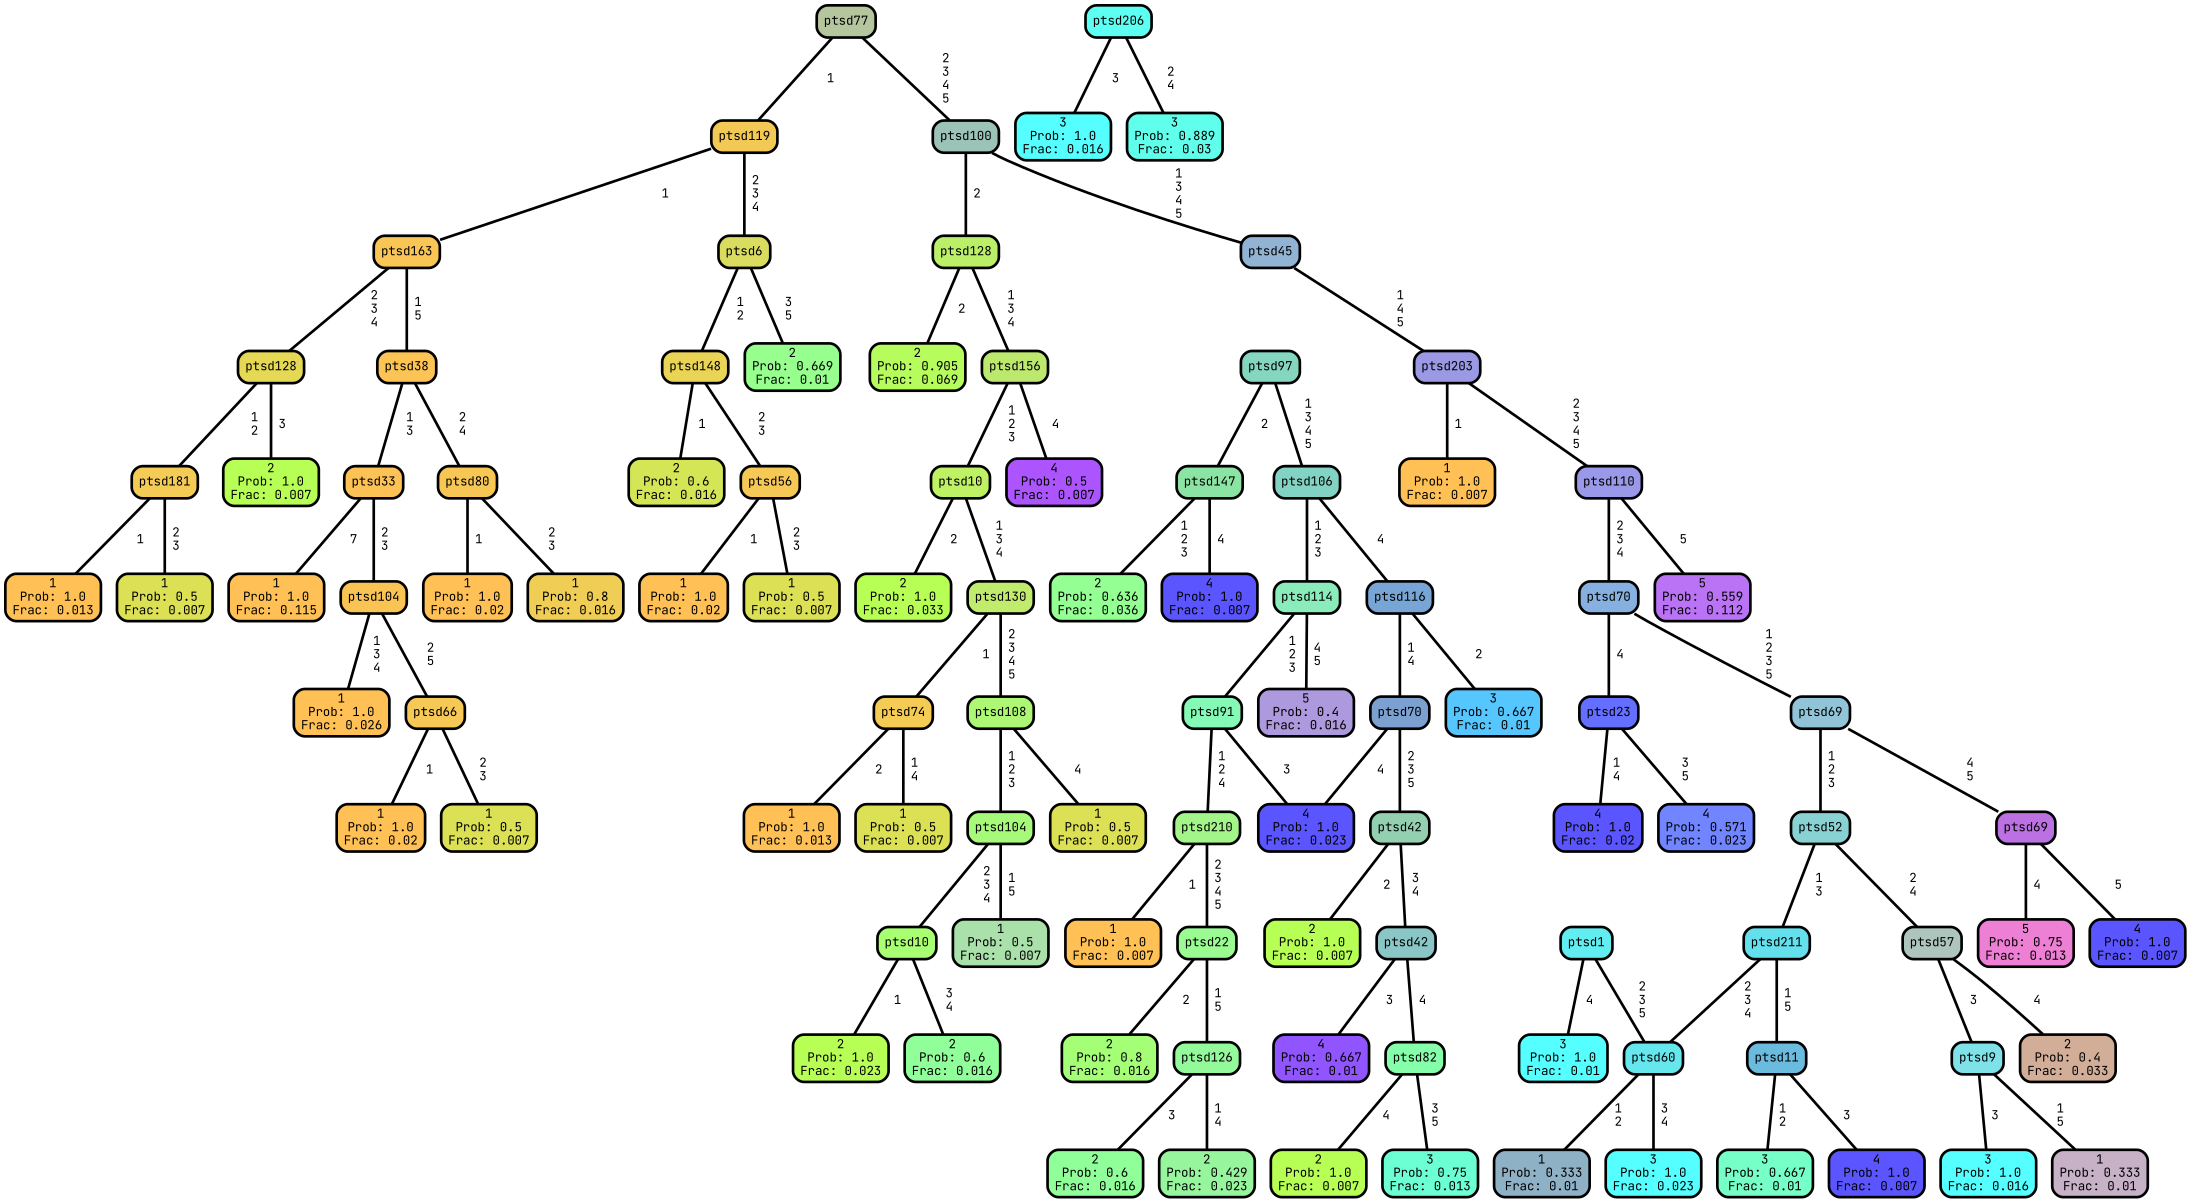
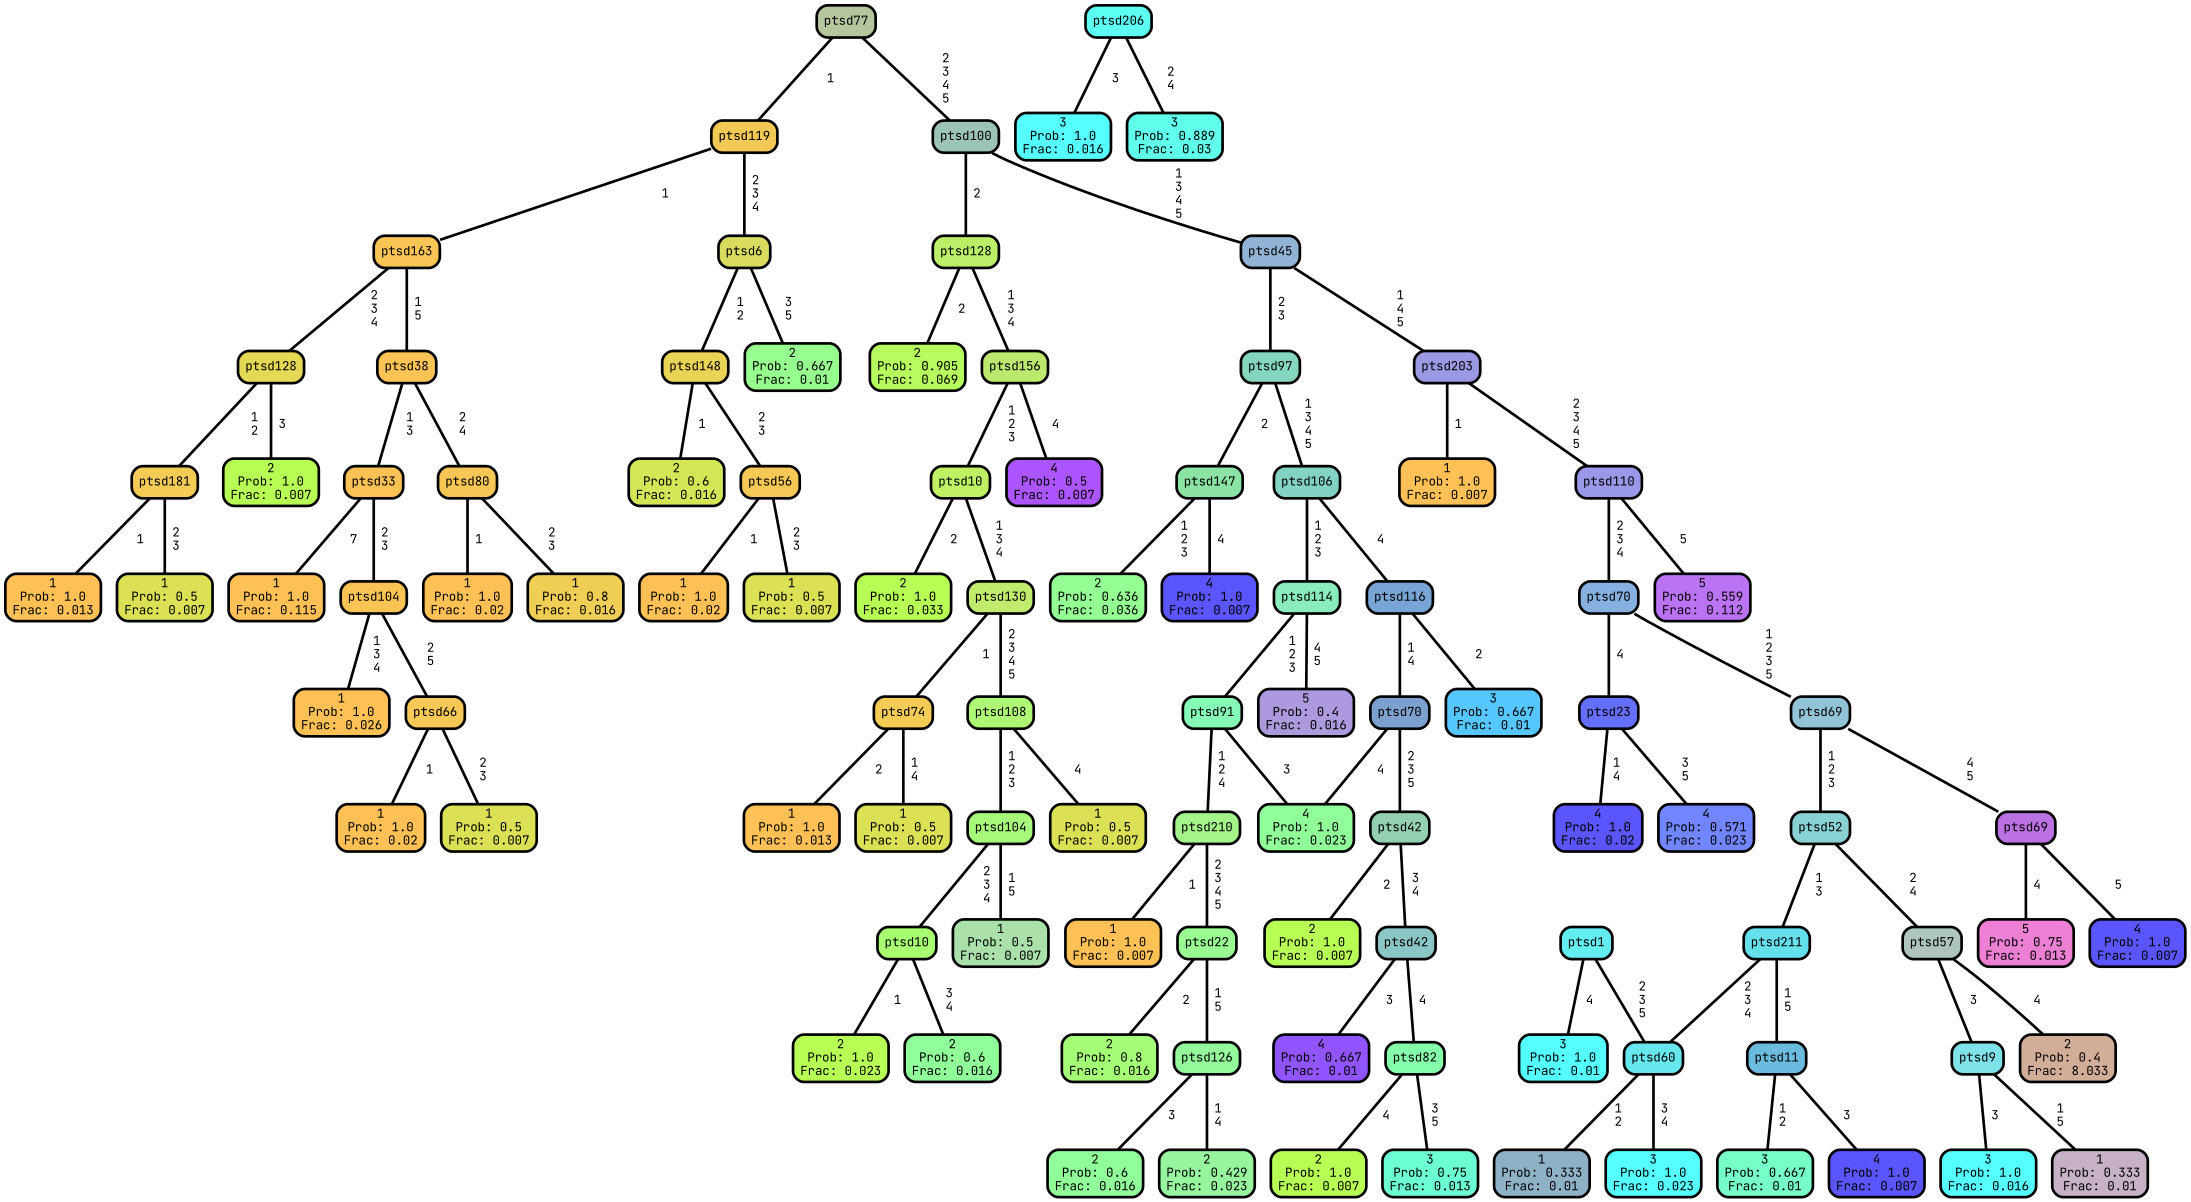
  graph {
    fontname="JetBrains Mono"
    ranksep="0 equally"
    splines=straight
    node [color=black fillcolor="#ffc155" fontcolor=black fontname="JetBrains Mono" penwidth=3 shape=box style="filled, rounded"]
    edge [color=black fontname="JetBrains Mono" penwidth=3]
    n1 [label="1\nProb: 1.0\nFrac: 0.013"]
    n2 [fillcolor="#f3cb55" label=ptsd181]
    n3 [fillcolor="#dbe055" label="1\nProb: 0.5\nFrac: 0.007"]
    n4 [fillcolor="#e4d855" label=ptsd128]
    n5 [fillcolor="#b8ff55" label="2\nProb: 1.0\nFrac: 0.007"]
    n6 [fillcolor="#f9c555" label=ptsd163]
    n7 [fillcolor="#fcc355" label=ptsd38]
    n8 [fillcolor="#fdc255" label=ptsd33]
    n9 [fillcolor="#f8c655" label=ptsd80]
    n10 [label="1\nProb: 1.0\nFrac: 0.115"]
    n11 [fillcolor="#fac455" label=ptsd104]
    n12 [label="1\nProb: 1.0\nFrac: 0.026"]
    n13 [fillcolor="#f6c855" label=ptsd66]
    n14 [label="1\nProb: 1.0\nFrac: 0.02"]
    n15 [fillcolor="#dbe055" label="1\nProb: 0.5\nFrac: 0.007"]
    n16 [label="1\nProb: 1.0\nFrac: 0.02"]
    n17 [fillcolor="#f0cd55" label="1\nProb: 0.8\nFrac: 0.016"]
    n18 [fillcolor="#f3c956" label=ptsd119]
    n19 [fillcolor="#d9dc5f" label=ptsd6]
    n20 [fillcolor="#e9d455" label=ptsd148]
-   n21 [fillcolor="#97ff8d" label="2\nProb: 0.669\nFrac: 0.01"]
+   n21 [fillcolor="#97ff8d" label="2\nProb: 0.667\nFrac: 0.01"]
    n22 [fillcolor="#d4e655" label="2\nProb: 0.6\nFrac: 0.016"]
    n23 [fillcolor="#f6c855" label=ptsd56]
    n24 [label="1\nProb: 1.0\nFrac: 0.02"]
    n25 [fillcolor="#dbe055" label="1\nProb: 0.5\nFrac: 0.007"]
    n26 [fillcolor="#b5c59d" label=ptsd77]
    n27 [fillcolor="#9cc3b8" label=ptsd100]
    n28 [fillcolor="#baef67" label=ptsd128]
    n29 [fillcolor="#92b4d4" label=ptsd45]
    n30 [fillcolor="#b6fc5d" label="2\nProb: 0.905\nFrac: 0.069"]
    n31 [fillcolor="#bde86e" label=ptsd156]
    n32 [fillcolor="#bef164" label=ptsd10]
    n33 [fillcolor="#ac55ff" label="4\nProb: 0.5\nFrac: 0.007"]
    n34 [fillcolor="#b8ff55" label="2\nProb: 1.0\nFrac: 0.033"]
    n35 [fillcolor="#c1eb6c" label=ptsd130]
    n36 [fillcolor="#f3cb55" label=ptsd74]
    n37 [fillcolor="#aef774" label=ptsd108]
    n38 [label="1\nProb: 1.0\nFrac: 0.013"]
    n39 [fillcolor="#dbe055" label="1\nProb: 0.5\nFrac: 0.007"]
    n40 [fillcolor="#a7fa79" label=ptsd104]
    n41 [fillcolor="#dbe055" label="1\nProb: 0.5\nFrac: 0.007"]
    n42 [fillcolor="#b8ff55" label="2\nProb: 1.0\nFrac: 0.023"]
    n43 [fillcolor="#a7ff71" label=ptsd10]
    n44 [fillcolor="#90ff99" label="2\nProb: 0.6\nFrac: 0.016"]
    n45 [fillcolor="#aae0aa" label="1\nProb: 0.5\nFrac: 0.007"]
    n46 [fillcolor="#85d6bf" label=ptsd97]
    n47 [fillcolor="#9c99e4" label=ptsd203]
    n48 [fillcolor="#94ff92" label="2\nProb: 0.636\nFrac: 0.036"]
    n49 [fillcolor="#8be4a3" label=ptsd147]
    n50 [fillcolor="#5a55ff" label="4\nProb: 1.0\nFrac: 0.007"]
    n51 [fillcolor="#83d3c5" label=ptsd106]
    n52 [fillcolor="#8aecbb" label=ptsd114]
    n53 [fillcolor="#77a5d6" label=ptsd116]
    n54 [fillcolor="#55ffff" label="3\nProb: 1.0\nFrac: 0.016"]
    n55 [fillcolor="#5cfff2" label=ptsd206]
    n56 [fillcolor="#60ffec" label="3\nProb: 0.889\nFrac: 0.03"]
    n57 [fillcolor="#85f9b6" label=ptsd91]
    n58 [fillcolor="#a3f58a" label=ptsd210]
-   n59 [fillcolor="#5a55ff" label="4\nProb: 1.0\nFrac: 0.023"]
+   n59 [fillcolor="#90ff99" label="4\nProb: 1.0\nFrac: 0.023"]
    n60 [label="1\nProb: 1.0\nFrac: 0.007"]
    n61 [fillcolor="#99fb91" label=ptsd22]
    n62 [fillcolor="#a4ff77" label="2\nProb: 0.8\nFrac: 0.016"]
    n63 [fillcolor="#94f99b" label=ptsd126]
    n64 [fillcolor="#90ff99" label="2\nProb: 0.6\nFrac: 0.016"]
    n65 [fillcolor="#97f69d" label="2\nProb: 0.429\nFrac: 0.023"]
    n66 [fillcolor="#ad99dd" label="5\nProb: 0.4\nFrac: 0.016"]
    n67 [fillcolor="#56c6ff" label="3\nProb: 0.667\nFrac: 0.01"]
    n68 [fillcolor="#7ca0cf" label=ptsd70]
    n69 [fillcolor="#92d0b1" label=ptsd42]
    n70 [fillcolor="#b8ff55" label="2\nProb: 1.0\nFrac: 0.007"]
    n71 [fillcolor="#8ac6c6" label=ptsd42]
    n72 [fillcolor="#9155ff" label="4\nProb: 0.667\nFrac: 0.01"]
    n73 [fillcolor="#86ffaa" label=ptsd82]
    n74 [fillcolor="#b8ff55" label="2\nProb: 1.0\nFrac: 0.007"]
    n75 [fillcolor="#6dffd4" label="3\nProb: 0.75\nFrac: 0.013"]
    n76 [label="1\nProb: 1.0\nFrac: 0.007"]
    n77 [fillcolor="#9a98e8" label=ptsd110]
    n78 [fillcolor="#86b0e0" label=ptsd70]
    n79 [fillcolor="#bb73f5" label="5\nProb: 0.559\nFrac: 0.112"]
    n80 [fillcolor="#5a55ff" label="4\nProb: 1.0\nFrac: 0.02"]
    n81 [fillcolor="#656fff" label=ptsd23]
    n82 [fillcolor="#7085ff" label="4\nProb: 0.571\nFrac: 0.023"]
    n83 [fillcolor="#90c4d6" label=ptsd69]
    n84 [fillcolor="#89d2d4" label=ptsd52]
    n85 [fillcolor="#bc71e2" label=ptsd69]
    n86 [fillcolor="#55ffff" label="3\nProb: 1.0\nFrac: 0.01"]
    n87 [fillcolor="#62edf1" label=ptsd1]
    n88 [fillcolor="#66e7ee" label=ptsd60]
    n89 [fillcolor="#8fb1c6" label="1\nProb: 0.333\nFrac: 0.01"]
    n90 [fillcolor="#55ffff" label="3\nProb: 1.0\nFrac: 0.023"]
    n91 [fillcolor="#64dfec" label=ptsd211]
    n92 [fillcolor="#6abbdd" label=ptsd11]
    n93 [fillcolor="#76ffc6" label="3\nProb: 0.667\nFrac: 0.01"]
    n94 [fillcolor="#5a55ff" label="4\nProb: 1.0\nFrac: 0.007"]
    n95 [fillcolor="#adc5bc" label=ptsd57]
    n96 [fillcolor="#7fe2e9" label=ptsd9]
-   n97 [fillcolor="#d2ae99" label="2\nProb: 0.4\nFrac: 0.033"]
+   n97 [fillcolor="#d2ae99" label="2\nProb: 0.4\nFrac: 8.033"]
    n98 [fillcolor="#55ffff" label="3\nProb: 1.0\nFrac: 0.016"]
    n99 [fillcolor="#c6b1c6" label="1\nProb: 0.333\nFrac: 0.01"]
    n100 [fillcolor="#ed7fd4" label="5\nProb: 0.75\nFrac: 0.013"]
    n101 [fillcolor="#5a55ff" label="4\nProb: 1.0\nFrac: 0.007"]
    subgraph sub_1 {
      rank=same
    }
    n2 -- n1 [label=" 1"]
    n2 -- n3 [label=" 2\n 3"]
    n4 -- n2 [label=" 1\n 2"]
    n4 -- n5 [label=" 3"]
    n6 -- n4 [label=" 2\n 3\n 4"]
    n6 -- n7 [label=" 1\n 5"]
    n7 -- n8 [label=" 1\n 3"]
    n7 -- n9 [label=" 2\n 4"]
    n8 -- n10 [label=" 7"]
    n8 -- n11 [label=" 2\n 3"]
    n9 -- n16 [label=" 1"]
    n9 -- n17 [label=" 2\n 3"]
    n11 -- n12 [label=" 1\n 3\n 4"]
    n11 -- n13 [label=" 2\n 5"]
    n13 -- n14 [label=" 1"]
    n13 -- n15 [label=" 2\n 3"]
    n18 -- n6 [label=" 1"]
    n18 -- n19 [label=" 2\n 3\n 4"]
    n19 -- n20 [label=" 1\n 2"]
    n19 -- n21 [label=" 3\n 5"]
    n20 -- n22 [label=" 1"]
    n20 -- n23 [label=" 2\n 3"]
    n23 -- n24 [label=" 1"]
    n23 -- n25 [label=" 2\n 3"]
    n26 -- n18 [label=" 1"]
    n26 -- n27 [label=" 2\n 3\n 4\n 5"]
    n27 -- n28 [label=" 2"]
    n27 -- n29 [label=" 1\n 3\n 4\n 5"]
    n28 -- n30 [label=" 2"]
    n28 -- n31 [label=" 1\n 3\n 4"]
+   n29 -- n46 [label=" 2\n 3"]
    n29 -- n47 [label=" 1\n 4\n 5"]
    n31 -- n32 [label=" 1\n 2\n 3"]
    n31 -- n33 [label=" 4"]
    n32 -- n34 [label=" 2"]
    n32 -- n35 [label=" 1\n 3\n 4"]
    n35 -- n36 [label=" 1"]
    n35 -- n37 [label=" 2\n 3\n 4\n 5"]
    n36 -- n38 [label=" 2"]
    n36 -- n39 [label=" 1\n 4"]
    n37 -- n40 [label=" 1\n 2\n 3"]
    n37 -- n41 [label=" 4"]
    n40 -- n43 [label=" 2\n 3\n 4"]
    n40 -- n45 [label=" 1\n 5"]
    n43 -- n42 [label=" 1"]
    n43 -- n44 [label=" 3\n 4"]
    n46 -- n49 [label=" 2"]
    n46 -- n51 [label=" 1\n 3\n 4\n 5"]
    n47 -- n76 [label=" 1"]
    n47 -- n77 [label=" 2\n 3\n 4\n 5"]
    n49 -- n48 [label=" 1\n 2\n 3"]
    n49 -- n50 [label=" 4"]
    n51 -- n52 [label=" 1\n 2\n 3"]
    n51 -- n53 [label=" 4"]
    n52 -- n57 [label=" 1\n 2\n 3"]
    n52 -- n66 [label=" 4\n 5"]
    n53 -- n67 [label=" 2"]
    n53 -- n68 [label=" 1\n 4"]
    n55 -- n54 [label=" 3"]
    n55 -- n56 [label=" 2\n 4"]
    n57 -- n58 [label=" 1\n 2\n 4"]
    n57 -- n59 [label=" 3"]
    n58 -- n60 [label=" 1"]
    n58 -- n61 [label=" 2\n 3\n 4\n 5"]
    n61 -- n62 [label=" 2"]
    n61 -- n63 [label=" 1\n 5"]
    n63 -- n64 [label=" 3"]
    n63 -- n65 [label=" 1\n 4"]
    n68 -- n59 [label=" 4"]
    n68 -- n69 [label=" 2\n 3\n 5"]
    n69 -- n70 [label=" 2"]
    n69 -- n71 [label=" 3\n 4"]
    n71 -- n72 [label=" 3"]
    n71 -- n73 [label=" 4"]
    n73 -- n74 [label=" 4"]
    n73 -- n75 [label=" 3\n 5"]
    n77 -- n78 [label=" 2\n 3\n 4"]
    n77 -- n79 [label=" 5"]
    n78 -- n81 [label=" 4"]
    n78 -- n83 [label=" 1\n 2\n 3\n 5"]
    n81 -- n80 [label=" 1\n 4"]
    n81 -- n82 [label=" 3\n 5"]
    n83 -- n84 [label=" 1\n 2\n 3"]
    n83 -- n85 [label=" 4\n 5"]
    n84 -- n91 [label=" 1\n 3"]
    n84 -- n95 [label=" 2\n 4"]
    n85 -- n100 [label=" 4"]
    n85 -- n101 [label=" 5"]
    n87 -- n86 [label=" 4"]
    n87 -- n88 [label=" 2\n 3\n 5"]
    n88 -- n89 [label=" 1\n 2"]
    n88 -- n90 [label=" 3\n 4"]
    n91 -- n88 [label=" 2\n 3\n 4"]
    n91 -- n92 [label=" 1\n 5"]
    n92 -- n93 [label=" 1\n 2"]
    n92 -- n94 [label=" 3"]
    n95 -- n96 [label=" 3"]
    n95 -- n97 [label=" 4"]
    n96 -- n98 [label=" 3"]
    n96 -- n99 [label=" 1\n 5"]
  }
